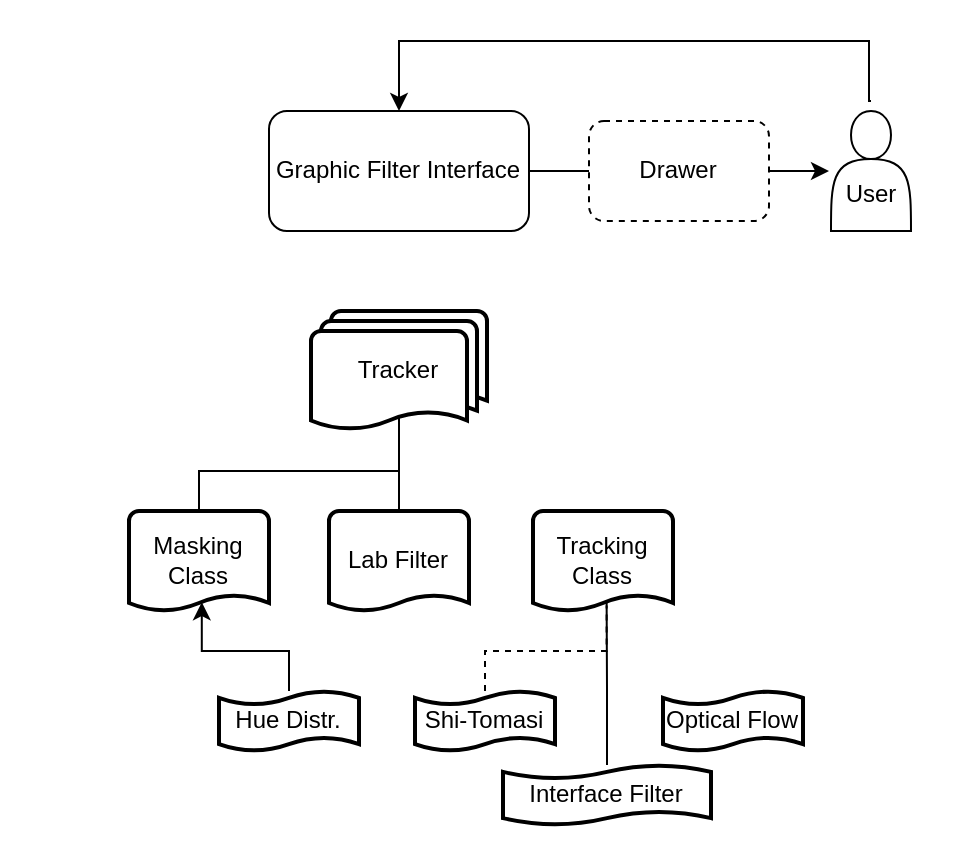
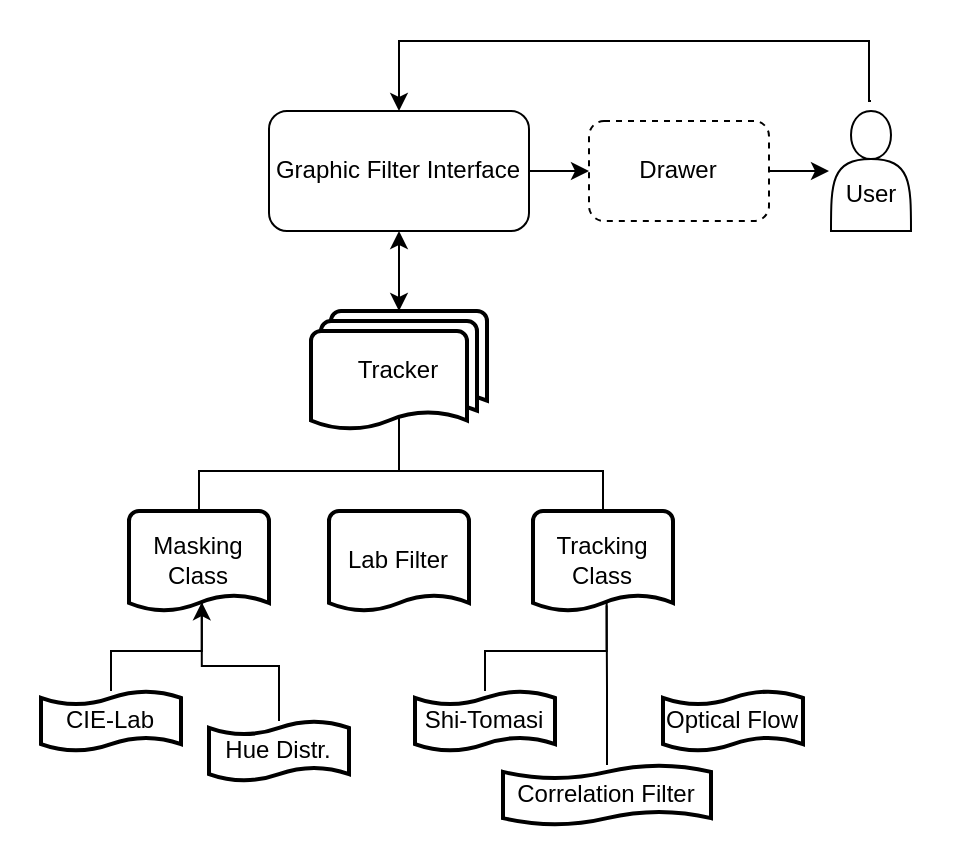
  <mxCell id="0" />
  <mxCell id="1" parent="0" />
- <mxCell id="2" style="edgeStyle=orthogonalEdgeStyle;rounded=0;orthogonalLoop=1;jettySize=auto;html=1;entryX=0;entryY=0.5;entryDx=0;entryDy=0;endArrow=none;" edge="1" parent="1" source="4" target="6"><mxGeometry relative="1" as="geometry" /></mxCell>
+ <mxCell id="2" style="edgeStyle=orthogonalEdgeStyle;rounded=0;orthogonalLoop=1;jettySize=auto;html=1;entryX=0;entryY=0.5;entryDx=0;entryDy=0;" edge="1" parent="1" source="4" target="6"><mxGeometry relative="1" as="geometry" /></mxCell>
+ <mxCell id="3" style="edgeStyle=orthogonalEdgeStyle;rounded=0;orthogonalLoop=1;jettySize=auto;html=1;exitX=0.5;exitY=1;exitDx=0;exitDy=0;entryX=0.5;entryY=0;entryDx=0;entryDy=0;entryPerimeter=0;startArrow=classic;startFill=1;" edge="1" parent="1" source="4" target="9"><mxGeometry relative="1" as="geometry" /></mxCell>
  <mxCell id="4" value="Graphic Filter Interface" style="rounded=1;whiteSpace=wrap;html=1;" vertex="1" parent="1"><mxGeometry x="134" y="55" width="130" height="60" as="geometry" /></mxCell>
  <mxCell id="5" style="edgeStyle=orthogonalEdgeStyle;rounded=0;orthogonalLoop=1;jettySize=auto;html=1;" edge="1" parent="1" source="6"><mxGeometry relative="1" as="geometry"><mxPoint x="414" y="85" as="targetPoint" /></mxGeometry></mxCell>
  <mxCell id="6" value="Drawer" style="rounded=1;whiteSpace=wrap;html=1;dashed=1;" vertex="1" parent="1"><mxGeometry x="294" y="60" width="90" height="50" as="geometry" /></mxCell>
  <mxCell id="7" style="edgeStyle=orthogonalEdgeStyle;rounded=0;orthogonalLoop=1;jettySize=auto;html=1;entryX=0.5;entryY=0;entryDx=0;entryDy=0;startArrow=none;startFill=0;exitX=0.5;exitY=0;exitDx=0;exitDy=0;" edge="1" parent="1" target="4"><mxGeometry relative="1" as="geometry"><mxPoint x="435" y="50" as="sourcePoint" /><mxPoint x="199" y="50" as="targetPoint" /><Array as="points"><mxPoint x="434" y="50" /><mxPoint x="434" y="20" /><mxPoint x="199" y="20" /></Array></mxGeometry></mxCell>
  <mxCell id="8" value="" style="shape=actor;whiteSpace=wrap;html=1;" vertex="1" parent="1"><mxGeometry x="415" y="55" width="40" height="60" as="geometry" /></mxCell>
  <mxCell id="9" value="Tracker" style="strokeWidth=2;html=1;shape=mxgraph.flowchart.multi-document;whiteSpace=wrap;" vertex="1" parent="1"><mxGeometry x="155" y="155" width="88" height="60" as="geometry" /></mxCell>
  <mxCell id="10" style="edgeStyle=orthogonalEdgeStyle;rounded=0;orthogonalLoop=1;jettySize=auto;html=1;entryX=0.5;entryY=0.88;entryDx=0;entryDy=0;entryPerimeter=0;startArrow=none;startFill=0;endArrow=none;endFill=0;" edge="1" parent="1" source="11" target="9"><mxGeometry relative="1" as="geometry"><Array as="points"><mxPoint x="99" y="235" /><mxPoint x="199" y="235" /></Array></mxGeometry></mxCell>
  <mxCell id="11" value="Masking Class" style="strokeWidth=2;html=1;shape=mxgraph.flowchart.document2;whiteSpace=wrap;size=0.16;" vertex="1" parent="1"><mxGeometry x="64" y="255" width="70" height="50" as="geometry" /></mxCell>
- <mxCell id="12" style="edgeStyle=orthogonalEdgeStyle;rounded=0;orthogonalLoop=1;jettySize=auto;html=1;exitX=0.5;exitY=0;exitDx=0;exitDy=0;exitPerimeter=0;entryX=0.5;entryY=0.88;entryDx=0;entryDy=0;entryPerimeter=0;startArrow=none;startFill=0;endArrow=none;endFill=0;" edge="1" parent="1" source="13" target="9"><mxGeometry relative="1" as="geometry" /></mxCell>
  <mxCell id="13" value="Lab Filter" style="strokeWidth=2;html=1;shape=mxgraph.flowchart.document2;whiteSpace=wrap;size=0.16;" vertex="1" parent="1"><mxGeometry x="164" y="255" width="70" height="50" as="geometry" /></mxCell>
+ <mxCell id="14" style="edgeStyle=orthogonalEdgeStyle;rounded=0;orthogonalLoop=1;jettySize=auto;html=1;entryX=0.5;entryY=0.88;entryDx=0;entryDy=0;entryPerimeter=0;startArrow=none;startFill=0;endArrow=none;endFill=0;" edge="1" parent="1" source="15" target="9"><mxGeometry relative="1" as="geometry"><Array as="points"><mxPoint x="301" y="235" /><mxPoint x="199" y="235" /></Array></mxGeometry></mxCell>
  <mxCell id="15" value="Tracking Class" style="strokeWidth=2;html=1;shape=mxgraph.flowchart.document2;whiteSpace=wrap;size=0.16;" vertex="1" parent="1"><mxGeometry x="266" y="255" width="70" height="50" as="geometry" /></mxCell>
- <mxCell id="16" style="edgeStyle=orthogonalEdgeStyle;rounded=0;orthogonalLoop=1;jettySize=auto;html=1;entryX=0.526;entryY=0.912;entryDx=0;entryDy=0;entryPerimeter=0;startArrow=none;startFill=0;endArrow=none;endFill=0;dashed=1;" edge="1" parent="1" source="17" target="15"><mxGeometry relative="1" as="geometry" /></mxCell>
+ <mxCell id="16" style="edgeStyle=orthogonalEdgeStyle;rounded=0;orthogonalLoop=1;jettySize=auto;html=1;entryX=0.526;entryY=0.912;entryDx=0;entryDy=0;entryPerimeter=0;startArrow=none;startFill=0;endArrow=none;endFill=0;" edge="1" parent="1" source="17" target="15"><mxGeometry relative="1" as="geometry" /></mxCell>
  <mxCell id="17" value="Shi-Tomasi" style="shape=tape;html=1;strokeWidth=2;perimeter=parallelogramPerimeter;whiteSpace=wrap;rounded=1;arcSize=12;size=0.23;" vertex="1" parent="1"><mxGeometry x="207" y="345" width="70" height="30" as="geometry" /></mxCell>
  <mxCell id="18" value="Optical Flow" style="shape=tape;html=1;strokeWidth=2;perimeter=parallelogramPerimeter;whiteSpace=wrap;rounded=1;arcSize=12;size=0.23;" vertex="1" parent="1"><mxGeometry x="331" y="345" width="70" height="30" as="geometry" /></mxCell>
+ <mxCell id="19" style="edgeStyle=orthogonalEdgeStyle;rounded=0;orthogonalLoop=1;jettySize=auto;html=1;entryX=0.52;entryY=0.912;entryDx=0;entryDy=0;entryPerimeter=0;startArrow=none;startFill=0;endArrow=none;endFill=0;" edge="1" parent="1" source="20" target="11"><mxGeometry relative="1" as="geometry" /></mxCell>
+ <mxCell id="20" value="CIE-Lab" style="shape=tape;html=1;strokeWidth=2;perimeter=parallelogramPerimeter;whiteSpace=wrap;rounded=1;arcSize=12;size=0.23;" vertex="1" parent="1"><mxGeometry x="20" y="345" width="70" height="30" as="geometry" /></mxCell>
  <mxCell id="21" style="edgeStyle=orthogonalEdgeStyle;rounded=0;orthogonalLoop=1;jettySize=auto;html=1;entryX=0.52;entryY=0.912;entryDx=0;entryDy=0;entryPerimeter=0;startArrow=none;startFill=0;endArrow=classic;endFill=1;" edge="1" parent="1" source="22" target="11"><mxGeometry relative="1" as="geometry" /></mxCell>
- <mxCell id="22" value="Hue Distr." style="shape=tape;html=1;strokeWidth=2;perimeter=parallelogramPerimeter;whiteSpace=wrap;rounded=1;arcSize=12;size=0.23;" vertex="1" parent="1"><mxGeometry x="109" y="345" width="70" height="30" as="geometry" /></mxCell>
+ <mxCell id="22" value="Hue Distr." style="shape=tape;html=1;strokeWidth=2;perimeter=parallelogramPerimeter;whiteSpace=wrap;rounded=1;arcSize=12;size=0.23;" vertex="1" parent="1"><mxGeometry x="104" y="360" width="70" height="30" as="geometry" /></mxCell>
  <mxCell id="23" style="edgeStyle=orthogonalEdgeStyle;rounded=0;orthogonalLoop=1;jettySize=auto;html=1;entryX=0.526;entryY=0.944;entryDx=0;entryDy=0;entryPerimeter=0;startArrow=none;startFill=0;endArrow=none;endFill=0;" edge="1" parent="1" source="24" target="15"><mxGeometry relative="1" as="geometry" /></mxCell>
- <mxCell id="24" value="Interface Filter" style="shape=tape;html=1;strokeWidth=2;perimeter=parallelogramPerimeter;whiteSpace=wrap;rounded=1;arcSize=12;size=0.23;" vertex="1" parent="1"><mxGeometry x="251" y="382" width="104" height="30" as="geometry" /></mxCell>
+ <mxCell id="24" value="Correlation Filter" style="shape=tape;html=1;strokeWidth=2;perimeter=parallelogramPerimeter;whiteSpace=wrap;rounded=1;arcSize=12;size=0.23;" vertex="1" parent="1"><mxGeometry x="251" y="382" width="104" height="30" as="geometry" /></mxCell>
  <mxCell id="25" value="User" style="text;html=1;align=center;verticalAlign=middle;resizable=0;points=[];autosize=1;" vertex="1" parent="1"><mxGeometry x="415" y="87" width="40" height="20" as="geometry" /></mxCell>
